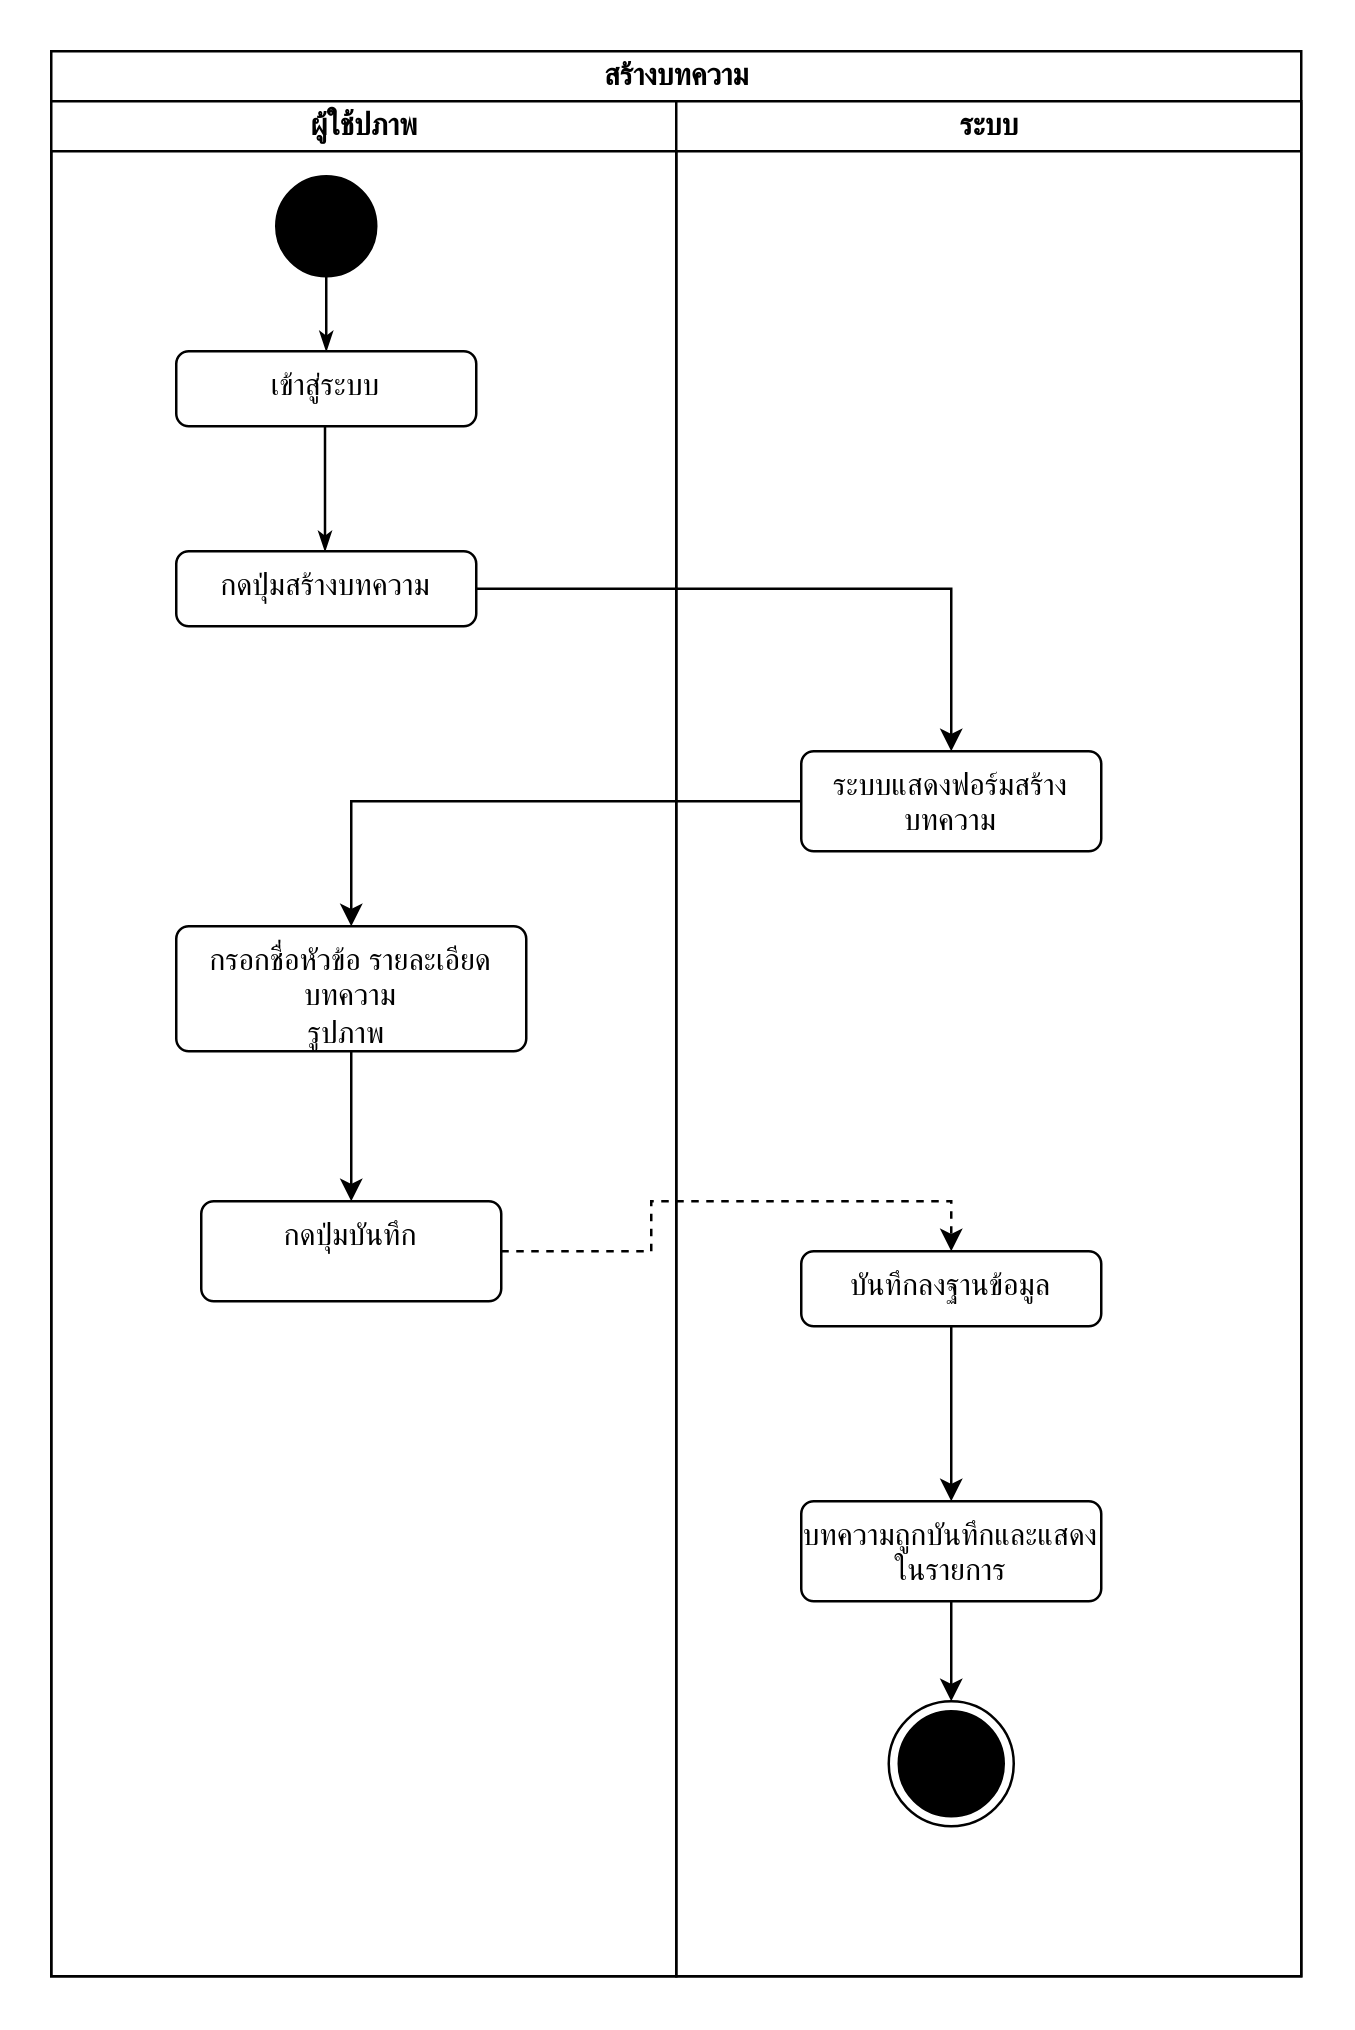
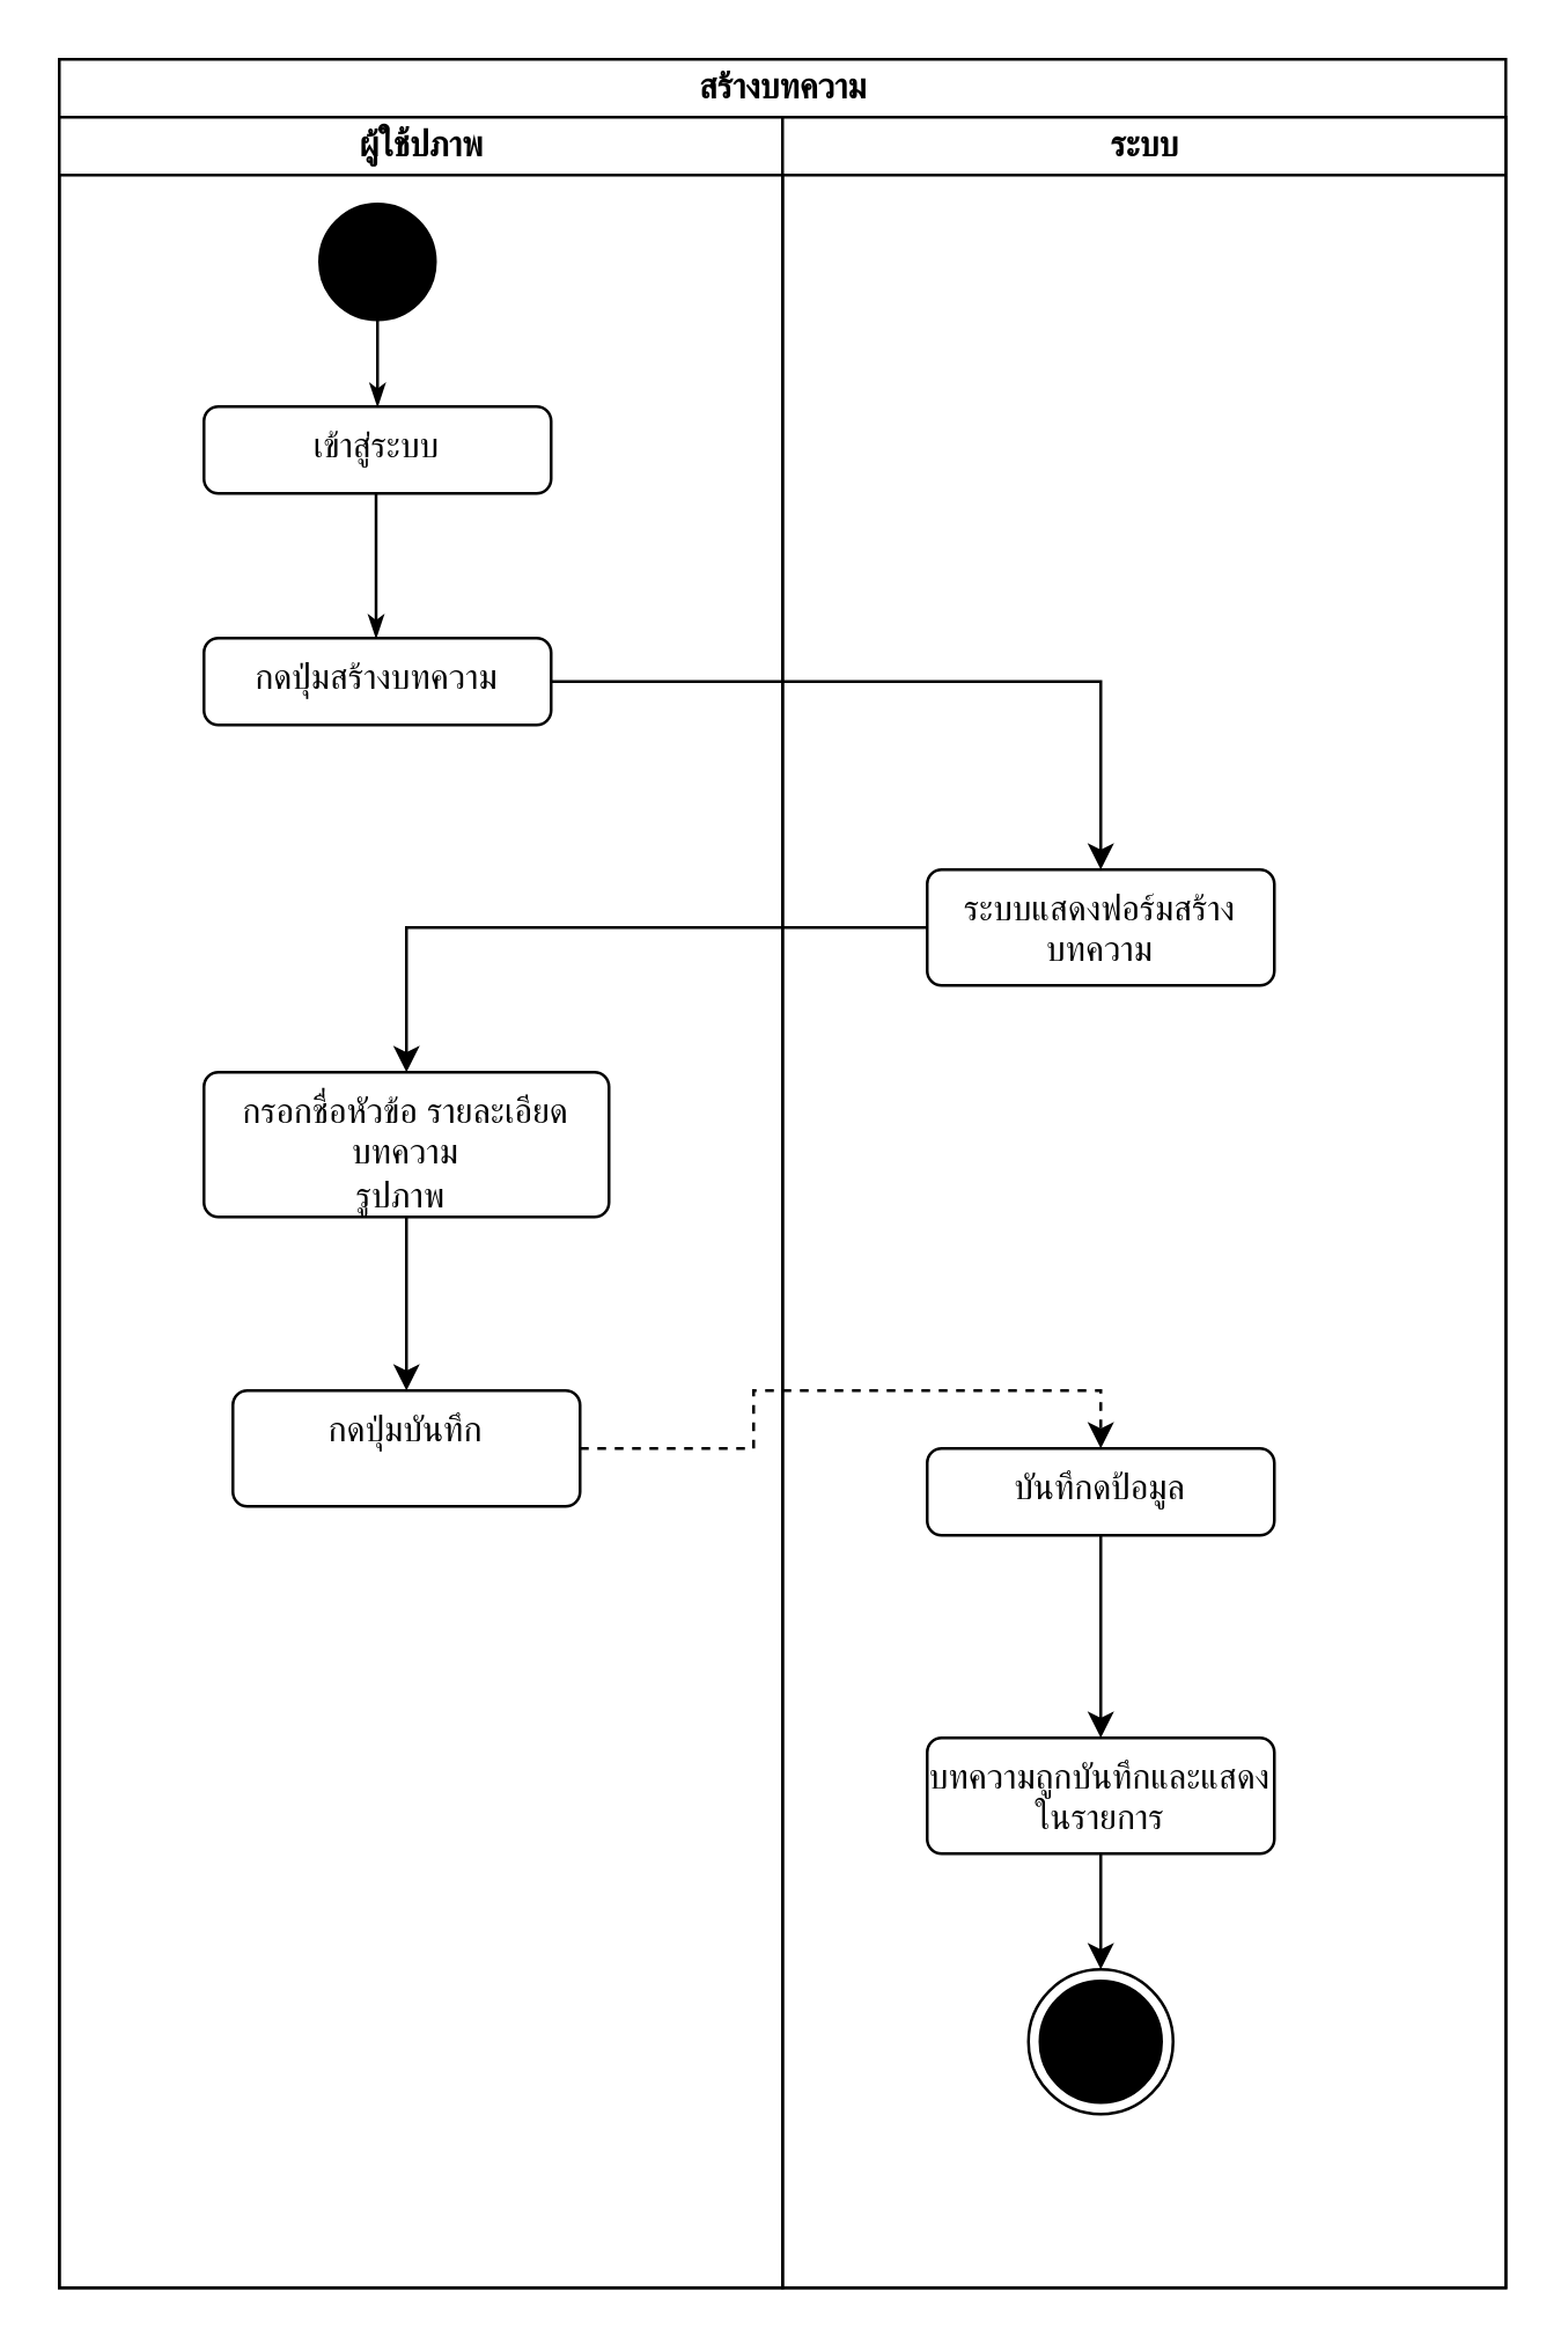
  <mxCell id="0" />
  <mxCell id="1" parent="0" />
  <mxCell id="2" value="สร้างบทความ" style="swimlane;html=1;childLayout=stackLayout;startSize=20;rounded=0;shadow=0;comic=0;labelBackgroundColor=none;strokeWidth=1;fontFamily=Verdana;fontSize=12;align=center;" parent="1" vertex="1"><mxGeometry x="20" y="20" width="500" height="770" as="geometry" /></mxCell>
  <mxCell id="3" value="ผู้ใช้ปภาพ" style="swimlane;html=1;startSize=20;" parent="2" vertex="1"><mxGeometry y="20" width="250" height="750" as="geometry" /></mxCell>
  <mxCell id="4" value="" style="ellipse;whiteSpace=wrap;html=1;rounded=0;shadow=0;comic=0;labelBackgroundColor=none;strokeWidth=1;fillColor=#000000;fontFamily=Verdana;fontSize=12;align=center;" parent="3" vertex="1"><mxGeometry x="90" y="30" width="40" height="40" as="geometry" /></mxCell>
  <mxCell id="5" style="edgeStyle=orthogonalEdgeStyle;rounded=0;html=1;labelBackgroundColor=none;startArrow=none;startFill=0;startSize=5;endArrow=classicThin;endFill=1;endSize=5;jettySize=auto;orthogonalLoop=1;strokeWidth=1;fontFamily=Verdana;fontSize=12" parent="3" source="4" edge="1"><mxGeometry relative="1" as="geometry"><mxPoint x="110" y="100" as="targetPoint" /></mxGeometry></mxCell>
  <mxCell id="6" style="edgeStyle=orthogonalEdgeStyle;rounded=0;html=1;labelBackgroundColor=none;startArrow=none;startFill=0;startSize=5;endArrow=classicThin;endFill=1;endSize=5;jettySize=auto;orthogonalLoop=1;strokeWidth=1;fontFamily=Verdana;fontSize=12" parent="3" edge="1"><mxGeometry relative="1" as="geometry"><Array as="points"><mxPoint x="109.5" y="160" /></Array><mxPoint x="109.5" y="130" as="sourcePoint" /><mxPoint x="109.5" y="180" as="targetPoint" /></mxGeometry></mxCell>
  <mxCell id="7" value="เข้าสู่ระบบ" style="html=1;align=center;verticalAlign=top;rounded=1;absoluteArcSize=1;arcSize=10;dashed=0;whiteSpace=wrap;" vertex="1" parent="3"><mxGeometry x="50" y="100" width="120" height="30" as="geometry" /></mxCell>
  <mxCell id="8" value="กดปุ่มสร้างบทความ" style="html=1;align=center;verticalAlign=top;rounded=1;absoluteArcSize=1;arcSize=10;dashed=0;whiteSpace=wrap;" vertex="1" parent="3"><mxGeometry x="50" y="180" width="120" height="30" as="geometry" /></mxCell>
  <mxCell id="9" style="edgeStyle=orthogonalEdgeStyle;rounded=0;orthogonalLoop=1;jettySize=auto;html=1;exitX=0.5;exitY=1;exitDx=0;exitDy=0;entryX=0.5;entryY=0;entryDx=0;entryDy=0;" edge="1" parent="3" source="10" target="11"><mxGeometry relative="1" as="geometry" /></mxCell>
  <mxCell id="10" value="กรอกชื่อหัวข้อ รายละเอียดบทความ&lt;br&gt;รูปภาพ&amp;nbsp;" style="html=1;align=center;verticalAlign=top;rounded=1;absoluteArcSize=1;arcSize=10;dashed=0;whiteSpace=wrap;" vertex="1" parent="3"><mxGeometry x="50" y="330" width="140" height="50" as="geometry" /></mxCell>
  <mxCell id="11" value="กดปุ่มบันทึก" style="html=1;align=center;verticalAlign=top;rounded=1;absoluteArcSize=1;arcSize=10;dashed=0;whiteSpace=wrap;" vertex="1" parent="3"><mxGeometry x="60" y="440" width="120" height="40" as="geometry" /></mxCell>
  <mxCell id="12" style="edgeStyle=orthogonalEdgeStyle;rounded=0;orthogonalLoop=1;jettySize=auto;html=1;exitX=0.5;exitY=1;exitDx=0;exitDy=0;" edge="1" parent="3" source="11" target="11"><mxGeometry relative="1" as="geometry" /></mxCell>
  <mxCell id="13" value="ระบบ" style="swimlane;html=1;startSize=20;" parent="2" vertex="1"><mxGeometry x="250" y="20" width="250" height="750" as="geometry" /></mxCell>
  <mxCell id="14" value="ระบบแสดงฟอร์มสร้างบทความ" style="html=1;align=center;verticalAlign=top;rounded=1;absoluteArcSize=1;arcSize=10;dashed=0;whiteSpace=wrap;" vertex="1" parent="13"><mxGeometry x="50" y="260" width="120" height="40" as="geometry" /></mxCell>
  <mxCell id="15" style="edgeStyle=orthogonalEdgeStyle;rounded=0;orthogonalLoop=1;jettySize=auto;html=1;" edge="1" parent="13" source="16" target="19"><mxGeometry relative="1" as="geometry" /></mxCell>
  <mxCell id="16" value="บทความถูกบันทึกและแสดงในรายการ" style="html=1;align=center;verticalAlign=top;rounded=1;absoluteArcSize=1;arcSize=10;dashed=0;whiteSpace=wrap;" vertex="1" parent="13"><mxGeometry x="50" y="560" width="120" height="40" as="geometry" /></mxCell>
  <mxCell id="17" style="edgeStyle=orthogonalEdgeStyle;rounded=0;orthogonalLoop=1;jettySize=auto;html=1;entryX=0.5;entryY=0;entryDx=0;entryDy=0;" edge="1" parent="13" source="18" target="16"><mxGeometry relative="1" as="geometry" /></mxCell>
- <mxCell id="18" value="บันทึกลงฐานข้อมูล" style="html=1;align=center;verticalAlign=top;rounded=1;absoluteArcSize=1;arcSize=10;dashed=0;whiteSpace=wrap;" vertex="1" parent="13"><mxGeometry x="50" y="460" width="120" height="30" as="geometry" /></mxCell>
+ <mxCell id="18" value="บันทึกดป้อมูล" style="html=1;align=center;verticalAlign=top;rounded=1;absoluteArcSize=1;arcSize=10;dashed=0;whiteSpace=wrap;" vertex="1" parent="13"><mxGeometry x="50" y="460" width="120" height="30" as="geometry" /></mxCell>
  <mxCell id="19" value="" style="ellipse;html=1;shape=endState;fillColor=strokeColor;" vertex="1" parent="13"><mxGeometry x="85" y="640" width="50" height="50" as="geometry" /></mxCell>
  <mxCell id="20" style="edgeStyle=orthogonalEdgeStyle;rounded=0;orthogonalLoop=1;jettySize=auto;html=1;entryX=0.5;entryY=0;entryDx=0;entryDy=0;" edge="1" parent="2" source="8" target="14"><mxGeometry relative="1" as="geometry" /></mxCell>
  <mxCell id="21" style="edgeStyle=orthogonalEdgeStyle;rounded=0;orthogonalLoop=1;jettySize=auto;html=1;entryX=0.5;entryY=0;entryDx=0;entryDy=0;" edge="1" parent="2" source="14" target="10"><mxGeometry relative="1" as="geometry"><Array as="points"><mxPoint x="120" y="300" /></Array></mxGeometry></mxCell>
  <mxCell id="22" style="edgeStyle=orthogonalEdgeStyle;rounded=0;orthogonalLoop=1;jettySize=auto;html=1;entryX=0.5;entryY=0;entryDx=0;entryDy=0;dashed=1;" edge="1" parent="2" source="11" target="18"><mxGeometry relative="1" as="geometry" /></mxCell>
